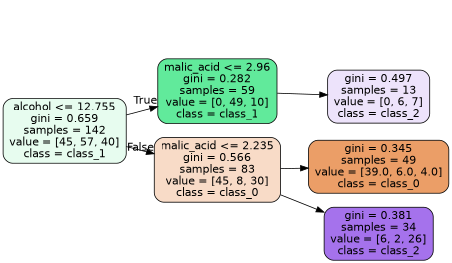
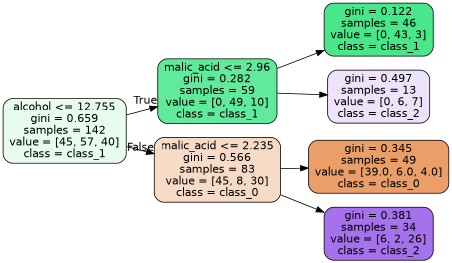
  digraph {
    rankdir=LR
    node [color=black fontname=helvetica shape=box style="filled, rounded"]
    edge [fontname=helvetica]
    n1 [fillcolor="#e7fcef" label="alcohol <= 12.755\ngini = 0.659\nsamples = 142\nvalue = [45, 57, 40]\nclass = class_1"]
    n2 [fillcolor="#61ea9b" label="malic_acid <= 2.96\ngini = 0.282\nsamples = 59\nvalue = [0, 49, 10]\nclass = class_1"]
    n3 [fillcolor="#f8dbc7" label="malic_acid <= 2.235\ngini = 0.566\nsamples = 83\nvalue = [45, 8, 30]\nclass = class_0"]
+   n4 [fillcolor="#47e78a" label="gini = 0.122\nsamples = 46\nvalue = [0, 43, 3]\nclass = class_1"]
    n5 [fillcolor="#ede3fb" label="gini = 0.497\nsamples = 13\nvalue = [0, 6, 7]\nclass = class_2"]
    n6 [fillcolor="#eb9e67" label="gini = 0.345\nsamples = 49\nvalue = [39.0, 6.0, 4.0]\nclass = class_0"]
    n7 [fillcolor="#a572ec" label="gini = 0.381\nsamples = 34\nvalue = [6, 2, 26]\nclass = class_2"]
    n1 -> n2 [headlabel=True labelangle=45 labeldistance=2.5]
    n1 -> n3 [headlabel=False labelangle=-45 labeldistance=2.5]
+   n2 -> n4
    n2 -> n5
    n3 -> n6
    n3 -> n7
  }
